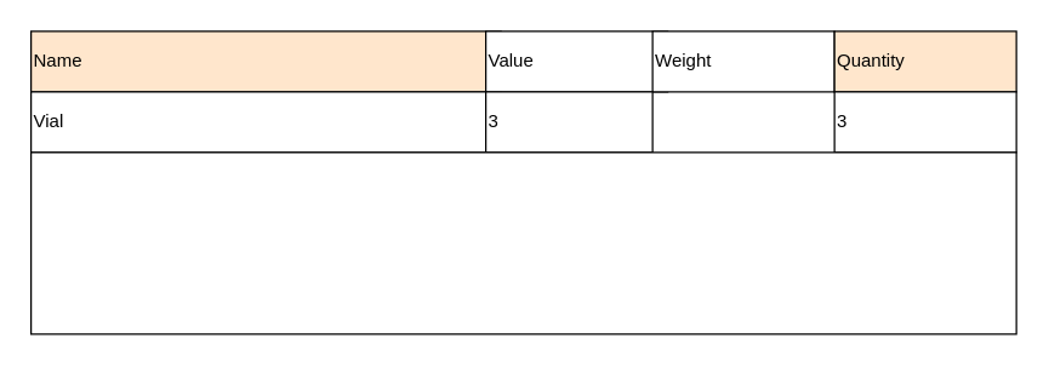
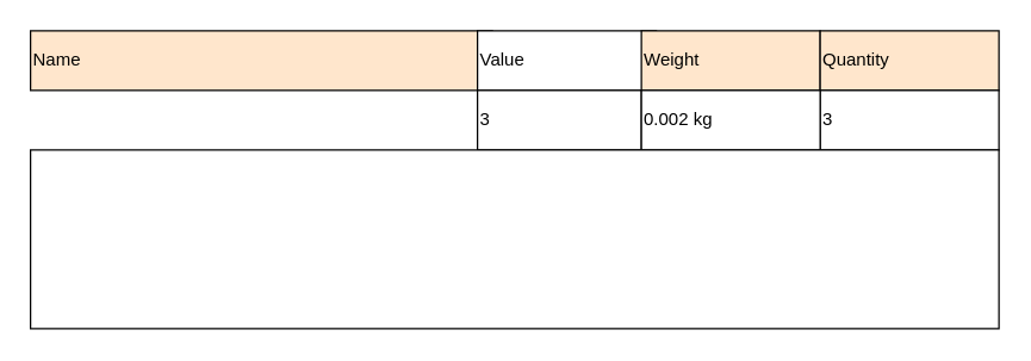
  <mxCell id="0" />
  <mxCell id="1" parent="0" />
  <mxCell id="2" value="Name" style="rounded=0;whiteSpace=wrap;html=1;align=left;fillColor=#ffe6cc;" vertex="1" parent="1"><mxGeometry x="20" y="20" width="310" height="40" as="geometry" /></mxCell>
  <mxCell id="3" value="Value" style="rounded=0;whiteSpace=wrap;html=1;align=left;" vertex="1" parent="1"><mxGeometry x="320" y="20" width="120" height="40" as="geometry" /></mxCell>
- <mxCell id="4" value="Weight" style="rounded=0;whiteSpace=wrap;html=1;align=left;" vertex="1" parent="1"><mxGeometry x="430" y="20" width="120" height="40" as="geometry" /></mxCell>
+ <mxCell id="4" value="Weight" style="rounded=0;whiteSpace=wrap;html=1;align=left;fillColor=#ffe6cc;" vertex="1" parent="1"><mxGeometry x="430" y="20" width="120" height="40" as="geometry" /></mxCell>
  <mxCell id="5" value="Quantity" style="rounded=0;whiteSpace=wrap;html=1;align=left;fillColor=#ffe6cc;" vertex="1" parent="1"><mxGeometry x="550" y="20" width="120" height="40" as="geometry" /></mxCell>
- <mxCell id="6" value="Vial" style="rounded=0;whiteSpace=wrap;html=1;align=left;" vertex="1" parent="1"><mxGeometry x="20" y="60" width="300" height="40" as="geometry" /></mxCell>
  <mxCell id="7" value="3" style="rounded=0;whiteSpace=wrap;html=1;align=left;" vertex="1" parent="1"><mxGeometry x="320" y="60" width="110" height="40" as="geometry" /></mxCell>
  <mxCell id="8" value="3" style="rounded=0;whiteSpace=wrap;html=1;align=left;" vertex="1" parent="1"><mxGeometry x="550" y="60" width="120" height="40" as="geometry" /></mxCell>
+ <mxCell id="9" value="0.002 kg" style="rounded=0;whiteSpace=wrap;html=1;align=left;" vertex="1" parent="1"><mxGeometry x="430" y="60" width="120" height="40" as="geometry" /></mxCell>
  <mxCell id="10" value="&lt;div style=&quot;text-align: justify&quot;&gt;&lt;/div&gt;" style="rounded=0;whiteSpace=wrap;html=1;align=left;" vertex="1" parent="1"><mxGeometry x="20" y="100" width="650" height="120" as="geometry" /></mxCell>
